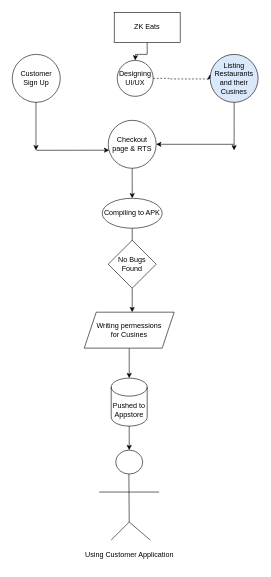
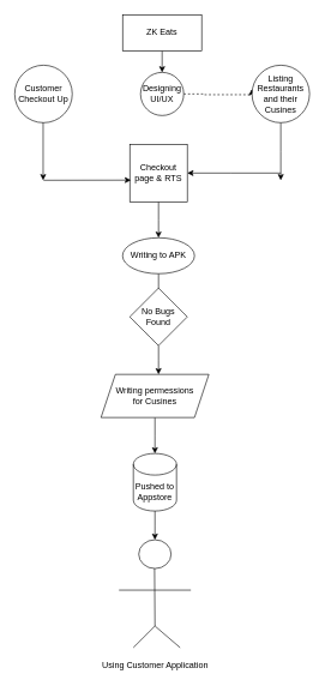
  <mxCell id="0" />
  <mxCell id="1" parent="0" />
  <mxCell id="2" style="edgeStyle=orthogonalEdgeStyle;rounded=0;orthogonalLoop=1;jettySize=auto;html=1;" edge="1" parent="1" source="3"><mxGeometry relative="1" as="geometry"><mxPoint x="225" y="100" as="targetPoint" /></mxGeometry></mxCell>
- <mxCell id="3" value="ZK Eats" style="rounded=0;whiteSpace=wrap;html=1;" vertex="1" parent="1"><mxGeometry x="190" y="20" width="110" height="50" as="geometry" /></mxCell>
+ <mxCell id="3" value="ZK Eats" style="rounded=0;whiteSpace=wrap;html=1;" vertex="1" parent="1"><mxGeometry x="170" y="20" width="110" height="50" as="geometry" /></mxCell>
  <mxCell id="4" style="edgeStyle=orthogonalEdgeStyle;rounded=0;orthogonalLoop=1;jettySize=auto;html=1;entryX=-0.005;entryY=0.418;entryDx=0;entryDy=0;entryPerimeter=0;dashed=1;" edge="1" parent="1" source="5" target="7"><mxGeometry relative="1" as="geometry"><mxPoint x="310" y="130" as="targetPoint" /><Array as="points"><mxPoint x="283" y="130" /><mxPoint x="283" y="131" /><mxPoint x="350" y="131" /></Array></mxGeometry></mxCell>
  <mxCell id="5" value="Designing UI/UX" style="ellipse;whiteSpace=wrap;html=1;" vertex="1" parent="1"><mxGeometry x="195" y="100" width="60" height="60" as="geometry" /></mxCell>
  <mxCell id="6" style="edgeStyle=orthogonalEdgeStyle;rounded=0;orthogonalLoop=1;jettySize=auto;html=1;exitX=0.5;exitY=1;exitDx=0;exitDy=0;" edge="1" parent="1" source="7"><mxGeometry relative="1" as="geometry"><mxPoint x="390" y="250" as="targetPoint" /></mxGeometry></mxCell>
- <mxCell id="7" value="Listing Restaurants and their&lt;div&gt;Cusines&lt;/div&gt;" style="ellipse;whiteSpace=wrap;html=1;fillColor=#dae8fc;" vertex="1" parent="1"><mxGeometry x="350" y="90" width="80" height="80" as="geometry" /></mxCell>
+ <mxCell id="7" value="Listing Restaurants and their&lt;div&gt;Cusines&lt;/div&gt;" style="ellipse;whiteSpace=wrap;html=1;" vertex="1" parent="1"><mxGeometry x="350" y="90" width="80" height="80" as="geometry" /></mxCell>
  <mxCell id="8" style="edgeStyle=orthogonalEdgeStyle;rounded=0;orthogonalLoop=1;jettySize=auto;html=1;" edge="1" parent="1"><mxGeometry relative="1" as="geometry"><mxPoint x="59.5" y="250" as="targetPoint" /><mxPoint x="59.5" y="130" as="sourcePoint" /></mxGeometry></mxCell>
- <mxCell id="9" value="Customer Sign Up" style="ellipse;whiteSpace=wrap;html=1;" vertex="1" parent="1"><mxGeometry x="20" y="90" width="80" height="80" as="geometry" /></mxCell>
+ <mxCell id="9" value="Customer Checkout Up" style="ellipse;whiteSpace=wrap;html=1;" vertex="1" parent="1"><mxGeometry x="20" y="90" width="80" height="80" as="geometry" /></mxCell>
  <mxCell id="10" style="edgeStyle=orthogonalEdgeStyle;rounded=0;orthogonalLoop=1;jettySize=auto;html=1;" edge="1" parent="1" source="11"><mxGeometry relative="1" as="geometry"><mxPoint x="220" y="330" as="targetPoint" /></mxGeometry></mxCell>
- <mxCell id="11" value="Checkout page &amp;amp; RTS" style="ellipse;whiteSpace=wrap;html=1;" vertex="1" parent="1"><mxGeometry x="180" y="200" width="80" height="80" as="geometry" /></mxCell>
+ <mxCell id="11" value="Checkout page &amp;amp; RTS" style="whiteSpace=wrap;html=1;rounded=0;" vertex="1" parent="1"><mxGeometry x="180" y="200" width="80" height="80" as="geometry" /></mxCell>
  <mxCell id="12" value="" style="endArrow=classic;html=1;rounded=0;entryX=0.02;entryY=0.623;entryDx=0;entryDy=0;entryPerimeter=0;" edge="1" parent="1" target="11"><mxGeometry width="50" height="50" relative="1" as="geometry"><mxPoint x="60" y="250" as="sourcePoint" /><mxPoint x="110" y="200" as="targetPoint" /></mxGeometry></mxCell>
  <mxCell id="13" value="" style="endArrow=classic;html=1;rounded=0;" edge="1" parent="1" target="11"><mxGeometry width="50" height="50" relative="1" as="geometry"><mxPoint x="390" y="240" as="sourcePoint" /><mxPoint x="402" y="280" as="targetPoint" /><Array as="points"><mxPoint x="320" y="240" /></Array></mxGeometry></mxCell>
  <mxCell id="14" style="edgeStyle=orthogonalEdgeStyle;rounded=0;orthogonalLoop=1;jettySize=auto;html=1;" edge="1" parent="1" source="15"><mxGeometry relative="1" as="geometry"><mxPoint x="220" y="430" as="targetPoint" /></mxGeometry></mxCell>
- <mxCell id="15" value="Compiling to APK" style="ellipse;whiteSpace=wrap;html=1;" vertex="1" parent="1"><mxGeometry x="170" y="330" width="100" height="50" as="geometry" /></mxCell>
+ <mxCell id="15" value="Writing to APK" style="ellipse;whiteSpace=wrap;html=1;" vertex="1" parent="1"><mxGeometry x="170" y="330" width="100" height="50" as="geometry" /></mxCell>
  <mxCell id="16" style="edgeStyle=orthogonalEdgeStyle;rounded=0;orthogonalLoop=1;jettySize=auto;html=1;" edge="1" parent="1" source="17"><mxGeometry relative="1" as="geometry"><mxPoint x="220" y="520" as="targetPoint" /></mxGeometry></mxCell>
  <mxCell id="17" value="No Bugs&lt;div&gt;Found&lt;/div&gt;" style="rhombus;whiteSpace=wrap;html=1;" vertex="1" parent="1"><mxGeometry x="180" y="400" width="80" height="80" as="geometry" /></mxCell>
  <mxCell id="18" style="edgeStyle=orthogonalEdgeStyle;rounded=0;orthogonalLoop=1;jettySize=auto;html=1;" edge="1" parent="1" source="19"><mxGeometry relative="1" as="geometry"><mxPoint x="215" y="630" as="targetPoint" /></mxGeometry></mxCell>
  <mxCell id="19" value="Writing permessions&lt;div&gt;for Cusines&lt;/div&gt;" style="shape=parallelogram;perimeter=parallelogramPerimeter;whiteSpace=wrap;html=1;fixedSize=1;" vertex="1" parent="1"><mxGeometry x="140" y="520" width="150" height="60" as="geometry" /></mxCell>
  <mxCell id="20" style="edgeStyle=orthogonalEdgeStyle;rounded=0;orthogonalLoop=1;jettySize=auto;html=1;" edge="1" parent="1" source="21"><mxGeometry relative="1" as="geometry"><mxPoint x="215" y="750" as="targetPoint" /></mxGeometry></mxCell>
  <mxCell id="21" value="Pushed to Appstore" style="shape=cylinder3;whiteSpace=wrap;html=1;boundedLbl=1;backgroundOutline=1;size=15;" vertex="1" parent="1"><mxGeometry x="185" y="630" width="60" height="80" as="geometry" /></mxCell>
  <mxCell id="22" value="" style="ellipse;whiteSpace=wrap;html=1;" vertex="1" parent="1"><mxGeometry x="192.5" y="750" width="45" height="40" as="geometry" /></mxCell>
  <mxCell id="23" value="" style="endArrow=none;html=1;rounded=0;" edge="1" parent="1"><mxGeometry width="50" height="50" relative="1" as="geometry"><mxPoint x="215" y="870" as="sourcePoint" /><mxPoint x="214.5" y="790" as="targetPoint" /></mxGeometry></mxCell>
  <mxCell id="24" value="" style="endArrow=none;html=1;rounded=0;" edge="1" parent="1"><mxGeometry width="50" height="50" relative="1" as="geometry"><mxPoint x="265" y="820" as="sourcePoint" /><mxPoint x="165" y="820" as="targetPoint" /></mxGeometry></mxCell>
  <mxCell id="25" value="" style="endArrow=none;html=1;rounded=0;" edge="1" parent="1"><mxGeometry width="50" height="50" relative="1" as="geometry"><mxPoint x="185" y="900" as="sourcePoint" /><mxPoint x="215" y="870" as="targetPoint" /></mxGeometry></mxCell>
  <mxCell id="26" value="" style="endArrow=none;html=1;rounded=0;" edge="1" parent="1"><mxGeometry width="50" height="50" relative="1" as="geometry"><mxPoint x="250" y="900" as="sourcePoint" /><mxPoint x="215" y="870" as="targetPoint" /><Array as="points" /></mxGeometry></mxCell>
  <mxCell id="27" value="Using Customer Application" style="text;html=1;align=center;verticalAlign=middle;resizable=0;points=[];autosize=1;strokeColor=none;fillColor=none;" vertex="1" parent="1"><mxGeometry x="130" y="910" width="170" height="30" as="geometry" /></mxCell>
